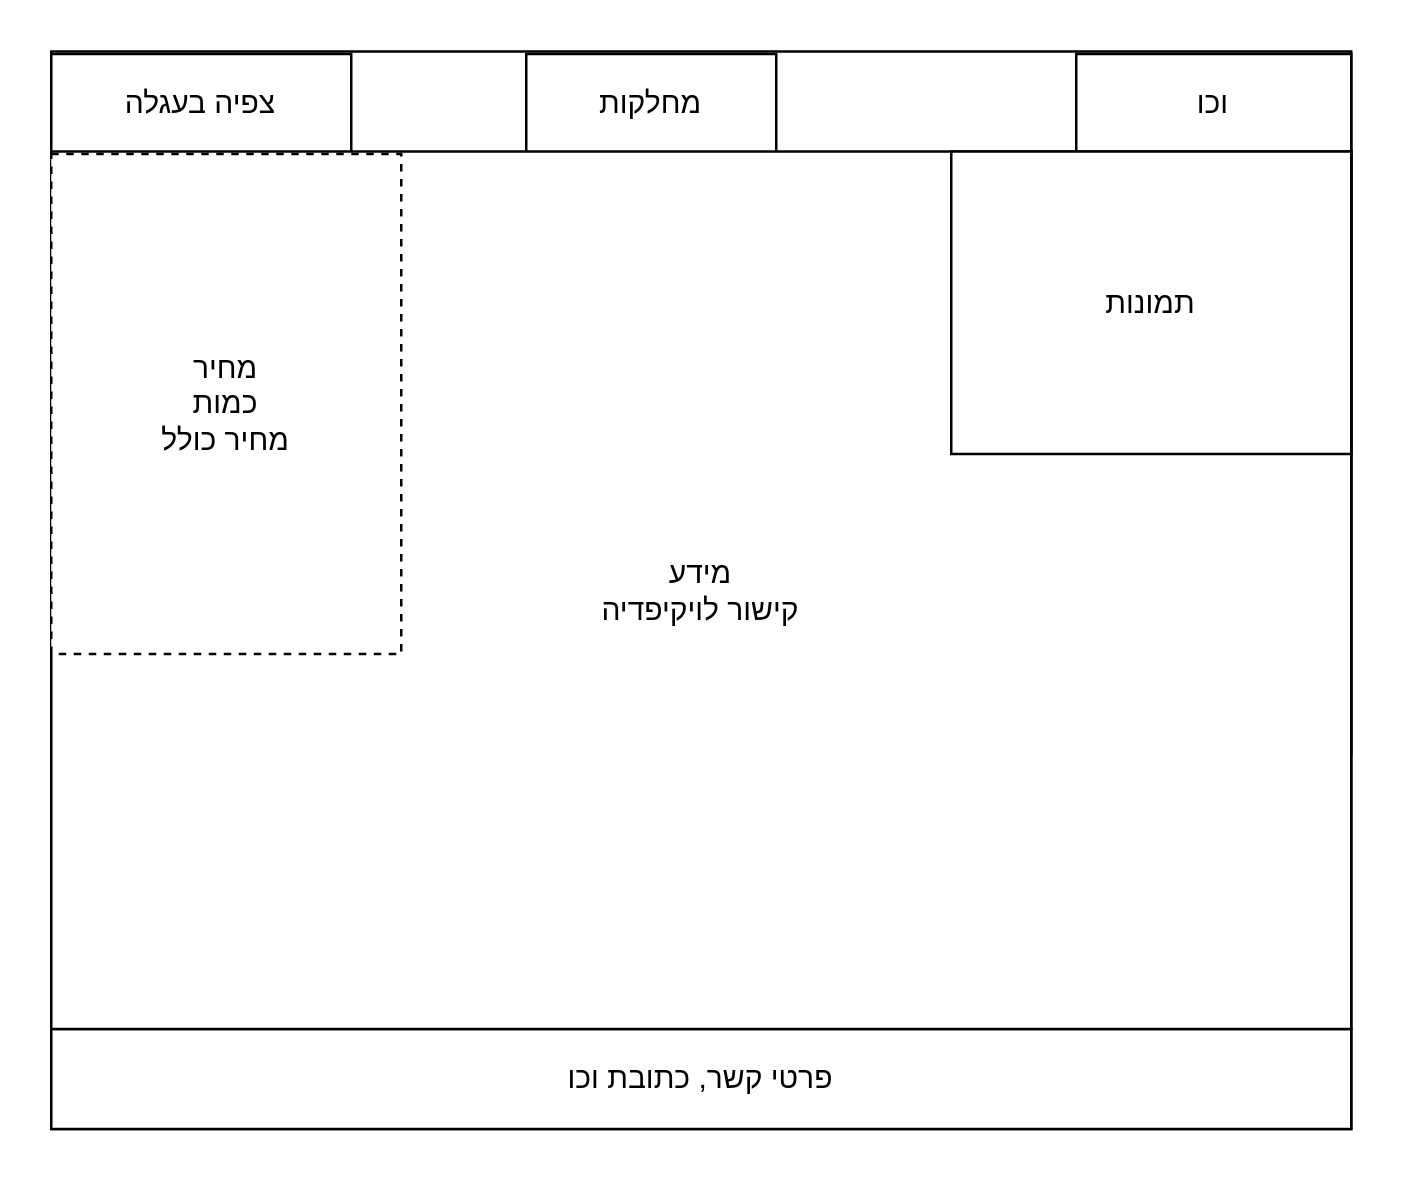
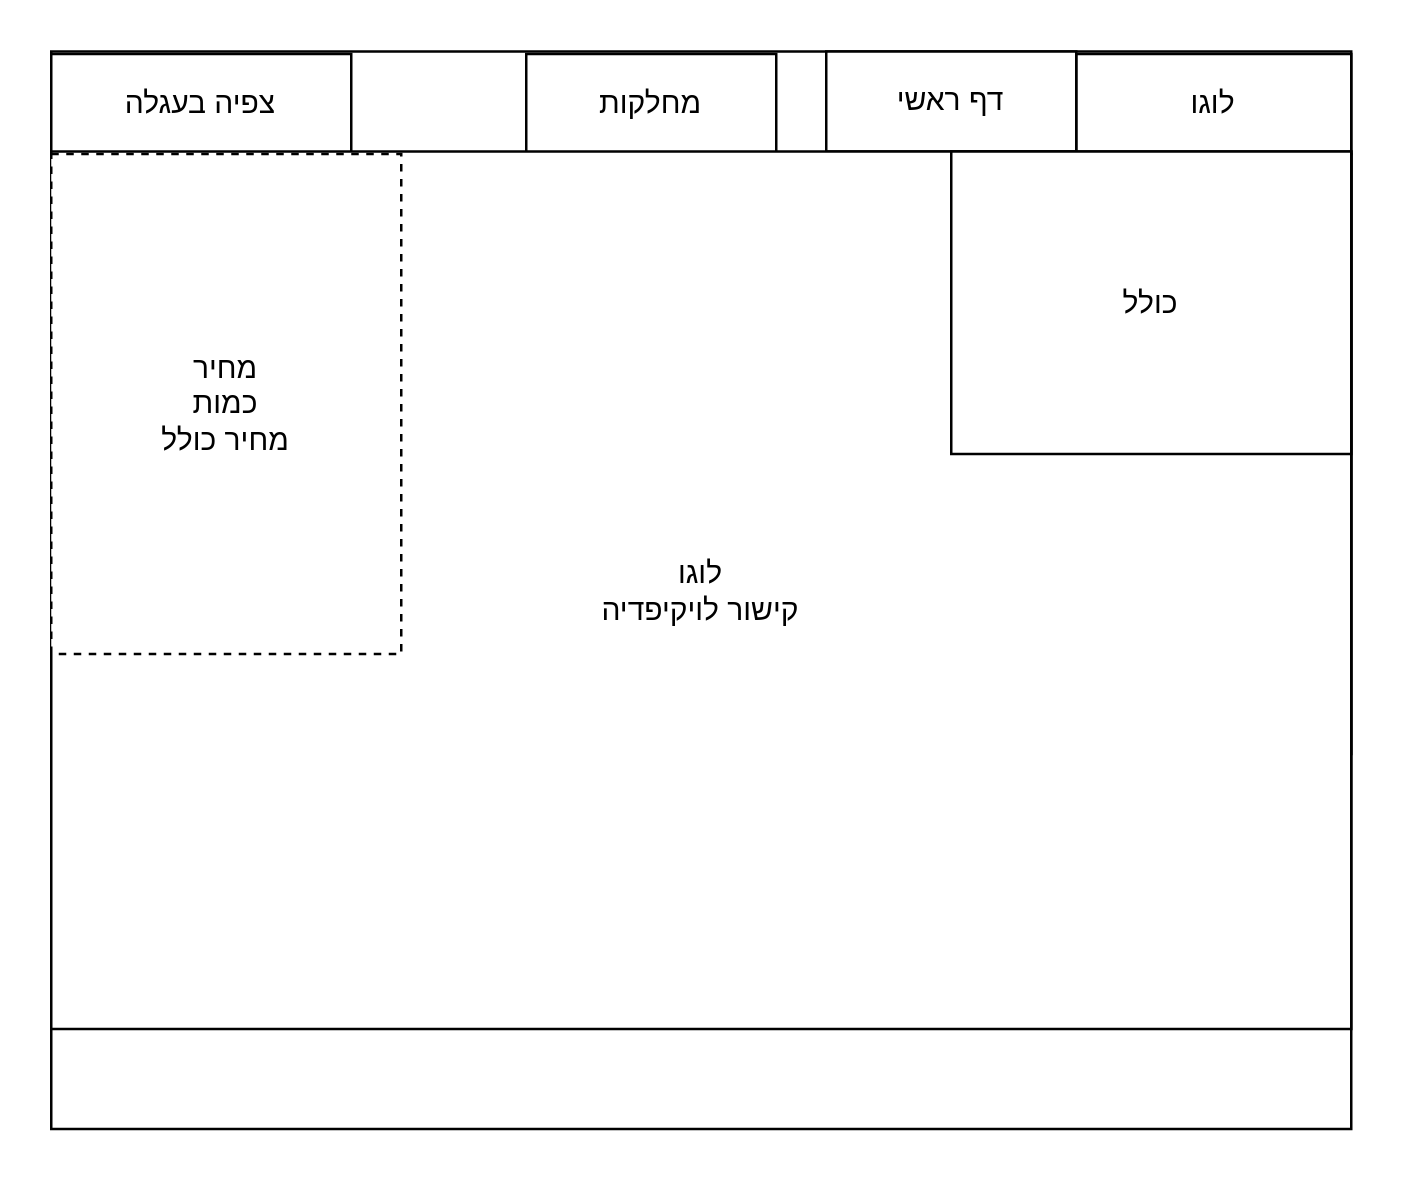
  <mxCell id="0" />
  <mxCell id="1" parent="0" />
  <mxCell id="2" value="" style="rounded=0;whiteSpace=wrap;html=1;" parent="1" vertex="1"><mxGeometry x="20" y="20" width="520" height="281" as="geometry" /></mxCell>
- <mxCell id="3" value="וכו" style="rounded=0;whiteSpace=wrap;html=1;" parent="1" vertex="1"><mxGeometry x="430" y="21" width="110" height="40" as="geometry" /></mxCell>
+ <mxCell id="3" value="לוגו" style="rounded=0;whiteSpace=wrap;html=1;" parent="1" vertex="1"><mxGeometry x="430" y="21" width="110" height="40" as="geometry" /></mxCell>
  <mxCell id="4" value="צפיה בעגלה" style="rounded=0;whiteSpace=wrap;html=1;" parent="1" vertex="1"><mxGeometry x="20" y="21" width="120" height="40" as="geometry" /></mxCell>
  <mxCell id="5" value="מחלקות" style="rounded=0;whiteSpace=wrap;html=1;" parent="1" vertex="1"><mxGeometry x="210" y="21" width="100" height="40" as="geometry" /></mxCell>
  <mxCell id="6" value="" style="rounded=0;whiteSpace=wrap;html=1;" parent="1" vertex="1"><mxGeometry x="20" y="61" width="520" height="390" as="geometry" /></mxCell>
- <mxCell id="8" value="פרטי קשר, כתובת וכו" style="rounded=0;whiteSpace=wrap;html=1;" parent="1" vertex="1"><mxGeometry x="20" y="411" width="520" height="40" as="geometry" /></mxCell>
- <mxCell id="9" value="מידע&lt;br&gt;קישור לויקיפדיה" style="rounded=0;whiteSpace=wrap;html=1;" vertex="1" parent="1"><mxGeometry x="20" y="60" width="520" height="351" as="geometry" /></mxCell>
+ <mxCell id="7" value="דף ראשי" style="rounded=0;whiteSpace=wrap;html=1;" parent="1" vertex="1"><mxGeometry x="330" y="20" width="100" height="40" as="geometry" /></mxCell>
+ <mxCell id="9" value="לוגו&lt;br&gt;קישור לויקיפדיה" style="rounded=0;whiteSpace=wrap;html=1;" vertex="1" parent="1"><mxGeometry x="20" y="60" width="520" height="351" as="geometry" /></mxCell>
  <mxCell id="10" value="מחיר&lt;br&gt;כמות&lt;br&gt;מחיר כולל" style="rounded=0;whiteSpace=wrap;html=1;dashed=1;" vertex="1" parent="1"><mxGeometry x="20" y="61" width="140" height="200" as="geometry" /></mxCell>
- <mxCell id="11" value="תמונות" style="rounded=0;whiteSpace=wrap;html=1;" vertex="1" parent="1"><mxGeometry x="380" y="60" width="160" height="121" as="geometry" /></mxCell>
+ <mxCell id="11" value="כולל" style="rounded=0;whiteSpace=wrap;html=1;" vertex="1" parent="1"><mxGeometry x="380" y="60" width="160" height="121" as="geometry" /></mxCell>
